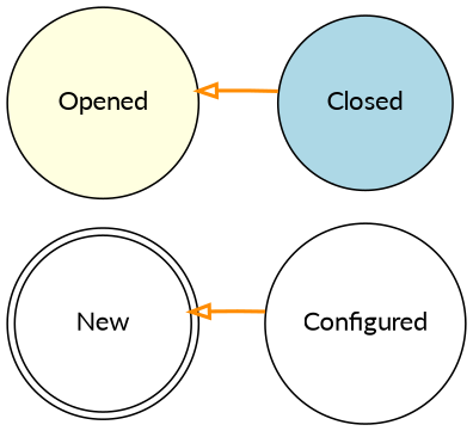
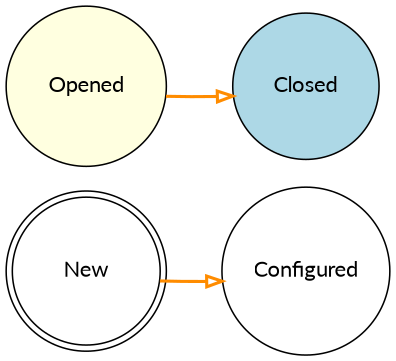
  digraph {
    fixedsize=true
    fontname=Lato
    rankdir=LR
    node [fillcolor=white fontname=Lato shape=circle style=filled]
    edge [arrowhead=onormal color=darkorange fontname=Lato style=bold]
    n1 [label="   New   " shape=doublecircle width=.5]
    Configured [width=.5]
    n3 [fillcolor=lightyellow label="  Opened  " width=.5]
    n4 [fillcolor=lightblue label="  Closed  " width=.5]
-   Configured -> n1
-   n4 -> n3
+   n1 -> Configured
+   n3 -> n4
  }
